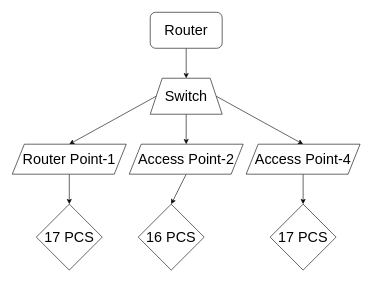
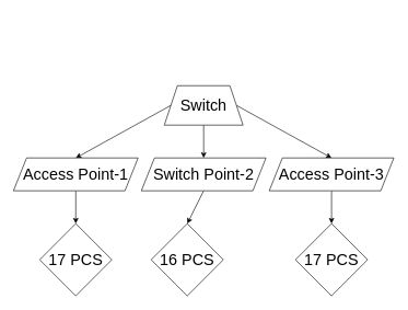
  <mxCell id="0" />
  <mxCell id="1" parent="0" />
- <mxCell id="2" style="edgeStyle=none;html=1;entryX=0.5;entryY=0;entryDx=0;entryDy=0;fontFamily=Helvetica;fontSize=24;" parent="1" source="3" target="7" edge="1"><mxGeometry relative="1" as="geometry" /></mxCell>
- <mxCell id="3" value="Router" style="rounded=1;whiteSpace=wrap;html=1;fontFamily=Helvetica;fontSize=24;" parent="1" vertex="1"><mxGeometry x="250" y="20" width="120" height="60" as="geometry" /></mxCell>
  <mxCell id="4" style="edgeStyle=none;html=1;exitX=0.5;exitY=1;exitDx=0;exitDy=0;entryX=0.5;entryY=0;entryDx=0;entryDy=0;fontSize=24;" parent="1" source="7" edge="1"><mxGeometry relative="1" as="geometry"><mxPoint x="310" y="240" as="targetPoint" /></mxGeometry></mxCell>
  <mxCell id="5" style="edgeStyle=none;html=1;exitX=0;exitY=0.5;exitDx=0;exitDy=0;entryX=0.5;entryY=0;entryDx=0;entryDy=0;fontSize=24;" parent="1" source="7" edge="1"><mxGeometry relative="1" as="geometry"><mxPoint x="115" y="240" as="targetPoint" /></mxGeometry></mxCell>
  <mxCell id="6" style="edgeStyle=none;html=1;exitX=1;exitY=0.5;exitDx=0;exitDy=0;entryX=0.5;entryY=0;entryDx=0;entryDy=0;fontSize=24;" parent="1" source="7" edge="1"><mxGeometry relative="1" as="geometry"><mxPoint x="505" y="240" as="targetPoint" /></mxGeometry></mxCell>
  <mxCell id="7" value="Switch" style="shape=trapezoid;perimeter=trapezoidPerimeter;whiteSpace=wrap;html=1;fixedSize=1;fontFamily=Helvetica;fontSize=24;" parent="1" vertex="1"><mxGeometry x="250" y="130" width="120" height="60" as="geometry" /></mxCell>
  <mxCell id="8" value="17 PCS" style="rhombus;whiteSpace=wrap;html=1;fontSize=24;" parent="1" vertex="1"><mxGeometry x="60" y="340" width="110" height="110" as="geometry" /></mxCell>
  <mxCell id="9" value="16 PCS" style="rhombus;whiteSpace=wrap;html=1;fontSize=24;" parent="1" vertex="1"><mxGeometry x="230" y="340" width="110" height="110" as="geometry" /></mxCell>
  <mxCell id="10" value="17 PCS" style="rhombus;whiteSpace=wrap;html=1;fontSize=24;" parent="1" vertex="1"><mxGeometry x="450" y="340" width="110" height="110" as="geometry" /></mxCell>
  <mxCell id="11" style="edgeStyle=none;html=1;exitX=0.5;exitY=1;exitDx=0;exitDy=0;entryX=0.5;entryY=0;entryDx=0;entryDy=0;fontSize=24;" parent="1" target="8" edge="1"><mxGeometry relative="1" as="geometry"><mxPoint x="115" y="290" as="sourcePoint" /></mxGeometry></mxCell>
  <mxCell id="12" style="edgeStyle=none;html=1;exitX=0.5;exitY=1;exitDx=0;exitDy=0;entryX=0.5;entryY=0;entryDx=0;entryDy=0;fontSize=24;" parent="1" target="9" edge="1"><mxGeometry relative="1" as="geometry"><mxPoint x="310" y="290" as="sourcePoint" /></mxGeometry></mxCell>
  <mxCell id="13" style="edgeStyle=none;html=1;entryX=0.5;entryY=0;entryDx=0;entryDy=0;fontSize=24;" parent="1" target="10" edge="1"><mxGeometry relative="1" as="geometry"><mxPoint x="505" y="290" as="sourcePoint" /></mxGeometry></mxCell>
- <mxCell id="14" value="Access Point-2" style="shape=parallelogram;perimeter=parallelogramPerimeter;whiteSpace=wrap;html=1;fixedSize=1;fontSize=24;" vertex="1" parent="1"><mxGeometry x="215" y="240" width="190" height="50" as="geometry" /></mxCell>
- <mxCell id="15" value="Router Point-1" style="shape=parallelogram;perimeter=parallelogramPerimeter;whiteSpace=wrap;html=1;fixedSize=1;fontSize=24;" vertex="1" parent="1"><mxGeometry x="20" y="240" width="190" height="50" as="geometry" /></mxCell>
- <mxCell id="16" value="Access Point-4" style="shape=parallelogram;perimeter=parallelogramPerimeter;whiteSpace=wrap;html=1;fixedSize=1;fontSize=24;" vertex="1" parent="1"><mxGeometry x="410" y="240" width="190" height="50" as="geometry" /></mxCell>
+ <mxCell id="14" value="Switch Point-2" style="shape=parallelogram;perimeter=parallelogramPerimeter;whiteSpace=wrap;html=1;fixedSize=1;fontSize=24;" vertex="1" parent="1"><mxGeometry x="215" y="240" width="190" height="50" as="geometry" /></mxCell>
+ <mxCell id="15" value="Access Point-1" style="shape=parallelogram;perimeter=parallelogramPerimeter;whiteSpace=wrap;html=1;fixedSize=1;fontSize=24;" vertex="1" parent="1"><mxGeometry x="20" y="240" width="190" height="50" as="geometry" /></mxCell>
+ <mxCell id="16" value="Access Point-3" style="shape=parallelogram;perimeter=parallelogramPerimeter;whiteSpace=wrap;html=1;fixedSize=1;fontSize=24;" vertex="1" parent="1"><mxGeometry x="410" y="240" width="190" height="50" as="geometry" /></mxCell>
